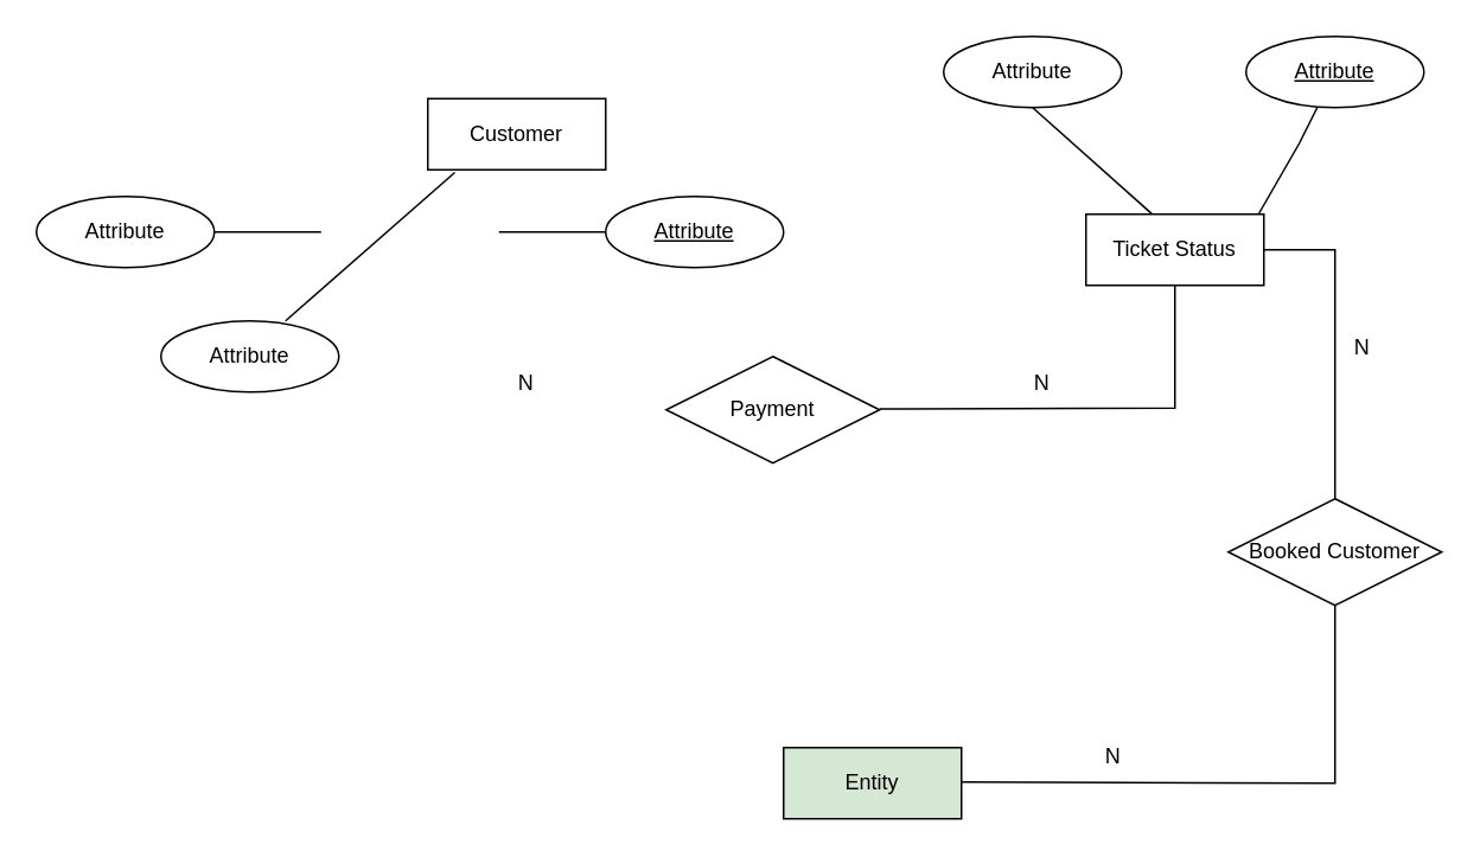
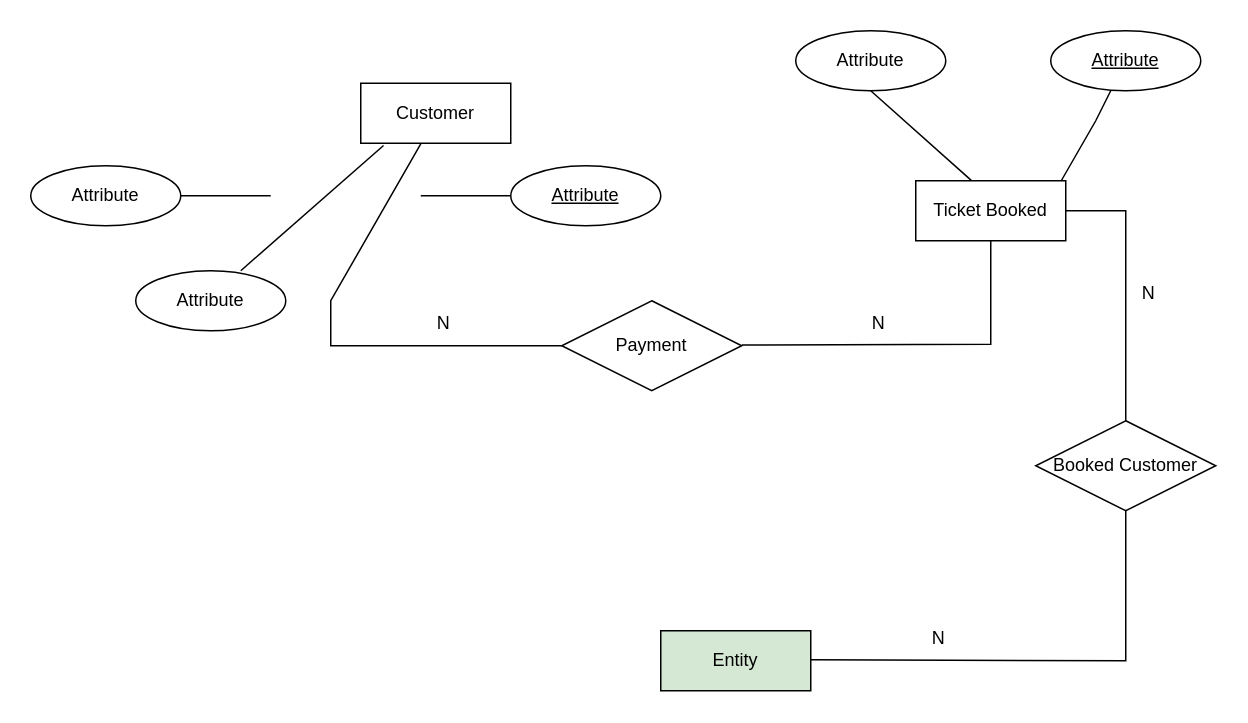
  <mxCell id="0" />
  <mxCell id="1" parent="0" />
  <mxCell id="2" value="Customer" style="whiteSpace=wrap;html=1;align=center;" parent="1" vertex="1"><mxGeometry x="240" y="55" width="100" height="40" as="geometry" /></mxCell>
- <mxCell id="3" value="Ticket Status" style="whiteSpace=wrap;html=1;align=center;" parent="1" vertex="1"><mxGeometry x="610" y="120" width="100" height="40" as="geometry" /></mxCell>
+ <mxCell id="3" value="Ticket Booked" style="whiteSpace=wrap;html=1;align=center;" parent="1" vertex="1"><mxGeometry x="610" y="120" width="100" height="40" as="geometry" /></mxCell>
+ <mxCell id="4" value="" style="endArrow=none;html=1;rounded=0;exitX=0.402;exitY=1.001;exitDx=0;exitDy=0;exitPerimeter=0;entryX=0;entryY=0.5;entryDx=0;entryDy=0;" parent="1" source="2" target="5" edge="1"><mxGeometry relative="1" as="geometry"><mxPoint x="220" y="160" as="sourcePoint" /><mxPoint x="438" y="225" as="targetPoint" /><Array as="points"><mxPoint x="220" y="200" /><mxPoint x="220" y="230" /><mxPoint x="330" y="230" /></Array></mxGeometry></mxCell>
  <mxCell id="5" value="Payment" style="shape=rhombus;perimeter=rhombusPerimeter;whiteSpace=wrap;html=1;align=center;" parent="1" vertex="1"><mxGeometry x="374" y="200" width="120" height="60" as="geometry" /></mxCell>
  <mxCell id="6" value="" style="endArrow=none;html=1;rounded=0;" parent="1" edge="1"><mxGeometry relative="1" as="geometry"><mxPoint x="494" y="229.47" as="sourcePoint" /><mxPoint x="660" y="229" as="targetPoint" /><Array as="points"><mxPoint x="660" y="229" /><mxPoint x="660" y="160" /></Array></mxGeometry></mxCell>
  <mxCell id="7" value="N" style="text;html=1;align=center;verticalAlign=middle;resizable=0;points=[];autosize=1;strokeColor=none;fillColor=none;" parent="1" vertex="1"><mxGeometry x="280" y="200" width="30" height="30" as="geometry" /></mxCell>
  <mxCell id="8" value="N" style="text;html=1;align=center;verticalAlign=middle;resizable=0;points=[];autosize=1;strokeColor=none;fillColor=none;" parent="1" vertex="1"><mxGeometry x="570" y="200" width="30" height="30" as="geometry" /></mxCell>
  <mxCell id="9" value="" style="endArrow=none;html=1;rounded=0;exitX=1;exitY=0.5;exitDx=0;exitDy=0;" parent="1" source="3" edge="1"><mxGeometry relative="1" as="geometry"><mxPoint x="720" y="140" as="sourcePoint" /><mxPoint x="750" y="280" as="targetPoint" /><Array as="points"><mxPoint x="750" y="140" /><mxPoint x="750" y="280" /></Array></mxGeometry></mxCell>
  <mxCell id="10" value="Booked Customer" style="shape=rhombus;perimeter=rhombusPerimeter;whiteSpace=wrap;html=1;align=center;" parent="1" vertex="1"><mxGeometry x="690" y="280" width="120" height="60" as="geometry" /></mxCell>
  <mxCell id="11" value="Entity" style="whiteSpace=wrap;html=1;align=center;fillColor=#d5e8d4;" parent="1" vertex="1"><mxGeometry x="440" y="420" width="100" height="40" as="geometry" /></mxCell>
  <mxCell id="12" value="" style="endArrow=none;html=1;rounded=0;entryX=0.5;entryY=1;entryDx=0;entryDy=0;" parent="1" target="10" edge="1"><mxGeometry relative="1" as="geometry"><mxPoint x="540" y="439.29" as="sourcePoint" /><mxPoint x="700" y="439.29" as="targetPoint" /><Array as="points"><mxPoint x="750" y="440" /></Array></mxGeometry></mxCell>
  <mxCell id="13" value="N" style="text;html=1;align=center;verticalAlign=middle;resizable=0;points=[];autosize=1;strokeColor=none;fillColor=none;" parent="1" vertex="1"><mxGeometry x="610" y="410" width="30" height="30" as="geometry" /></mxCell>
  <mxCell id="14" value="N" style="text;html=1;align=center;verticalAlign=middle;resizable=0;points=[];autosize=1;strokeColor=none;fillColor=none;" parent="1" vertex="1"><mxGeometry x="750" y="180" width="30" height="30" as="geometry" /></mxCell>
  <mxCell id="15" value="" style="line;strokeWidth=1;rotatable=0;dashed=0;labelPosition=right;align=left;verticalAlign=middle;spacingTop=0;spacingLeft=6;points=[];portConstraint=eastwest;" parent="1" vertex="1"><mxGeometry x="280" y="125" width="60" height="10" as="geometry" /></mxCell>
  <mxCell id="16" value="Attribute" style="ellipse;whiteSpace=wrap;html=1;align=center;fontStyle=4;" parent="1" vertex="1"><mxGeometry x="340" y="110" width="100" height="40" as="geometry" /></mxCell>
  <mxCell id="17" value="" style="line;strokeWidth=1;rotatable=0;dashed=0;labelPosition=right;align=left;verticalAlign=middle;spacingTop=0;spacingLeft=6;points=[];portConstraint=eastwest;" parent="1" vertex="1"><mxGeometry x="120" y="125" width="60" height="10" as="geometry" /></mxCell>
  <mxCell id="18" value="" style="endArrow=none;html=1;rounded=0;entryX=0.152;entryY=1.037;entryDx=0;entryDy=0;entryPerimeter=0;" parent="1" target="2" edge="1"><mxGeometry relative="1" as="geometry"><mxPoint x="160" y="180" as="sourcePoint" /><mxPoint x="210" y="159.26" as="targetPoint" /><Array as="points"><mxPoint x="160" y="180" /></Array></mxGeometry></mxCell>
  <mxCell id="19" value="Attribute" style="ellipse;whiteSpace=wrap;html=1;align=center;" parent="1" vertex="1"><mxGeometry x="90" y="180" width="100" height="40" as="geometry" /></mxCell>
  <mxCell id="20" value="Attribute" style="ellipse;whiteSpace=wrap;html=1;align=center;" parent="1" vertex="1"><mxGeometry y="110" width="100" height="40" as="geometry" x="20" /></mxCell>
  <mxCell id="21" value="" style="endArrow=none;html=1;rounded=0;entryX=0.37;entryY=-0.006;entryDx=0;entryDy=0;entryPerimeter=0;" parent="1" target="3" edge="1"><mxGeometry relative="1" as="geometry"><mxPoint x="580" y="60" as="sourcePoint" /><mxPoint x="740" y="60" as="targetPoint" /></mxGeometry></mxCell>
  <mxCell id="22" value="" style="endArrow=none;html=1;rounded=0;entryX=0.37;entryY=-0.006;entryDx=0;entryDy=0;entryPerimeter=0;" parent="1" edge="1"><mxGeometry relative="1" as="geometry"><mxPoint x="740" y="60" as="sourcePoint" /><mxPoint x="707" y="120" as="targetPoint" /><Array as="points"><mxPoint x="730" y="80" /></Array></mxGeometry></mxCell>
  <mxCell id="23" value="Attribute" style="ellipse;whiteSpace=wrap;html=1;align=center;fontStyle=4;" parent="1" vertex="1"><mxGeometry x="700" y="20" width="100" height="40" as="geometry" /></mxCell>
  <mxCell id="24" value="Attribute" style="ellipse;whiteSpace=wrap;html=1;align=center;" parent="1" vertex="1"><mxGeometry x="530" y="20" width="100" height="40" as="geometry" /></mxCell>
